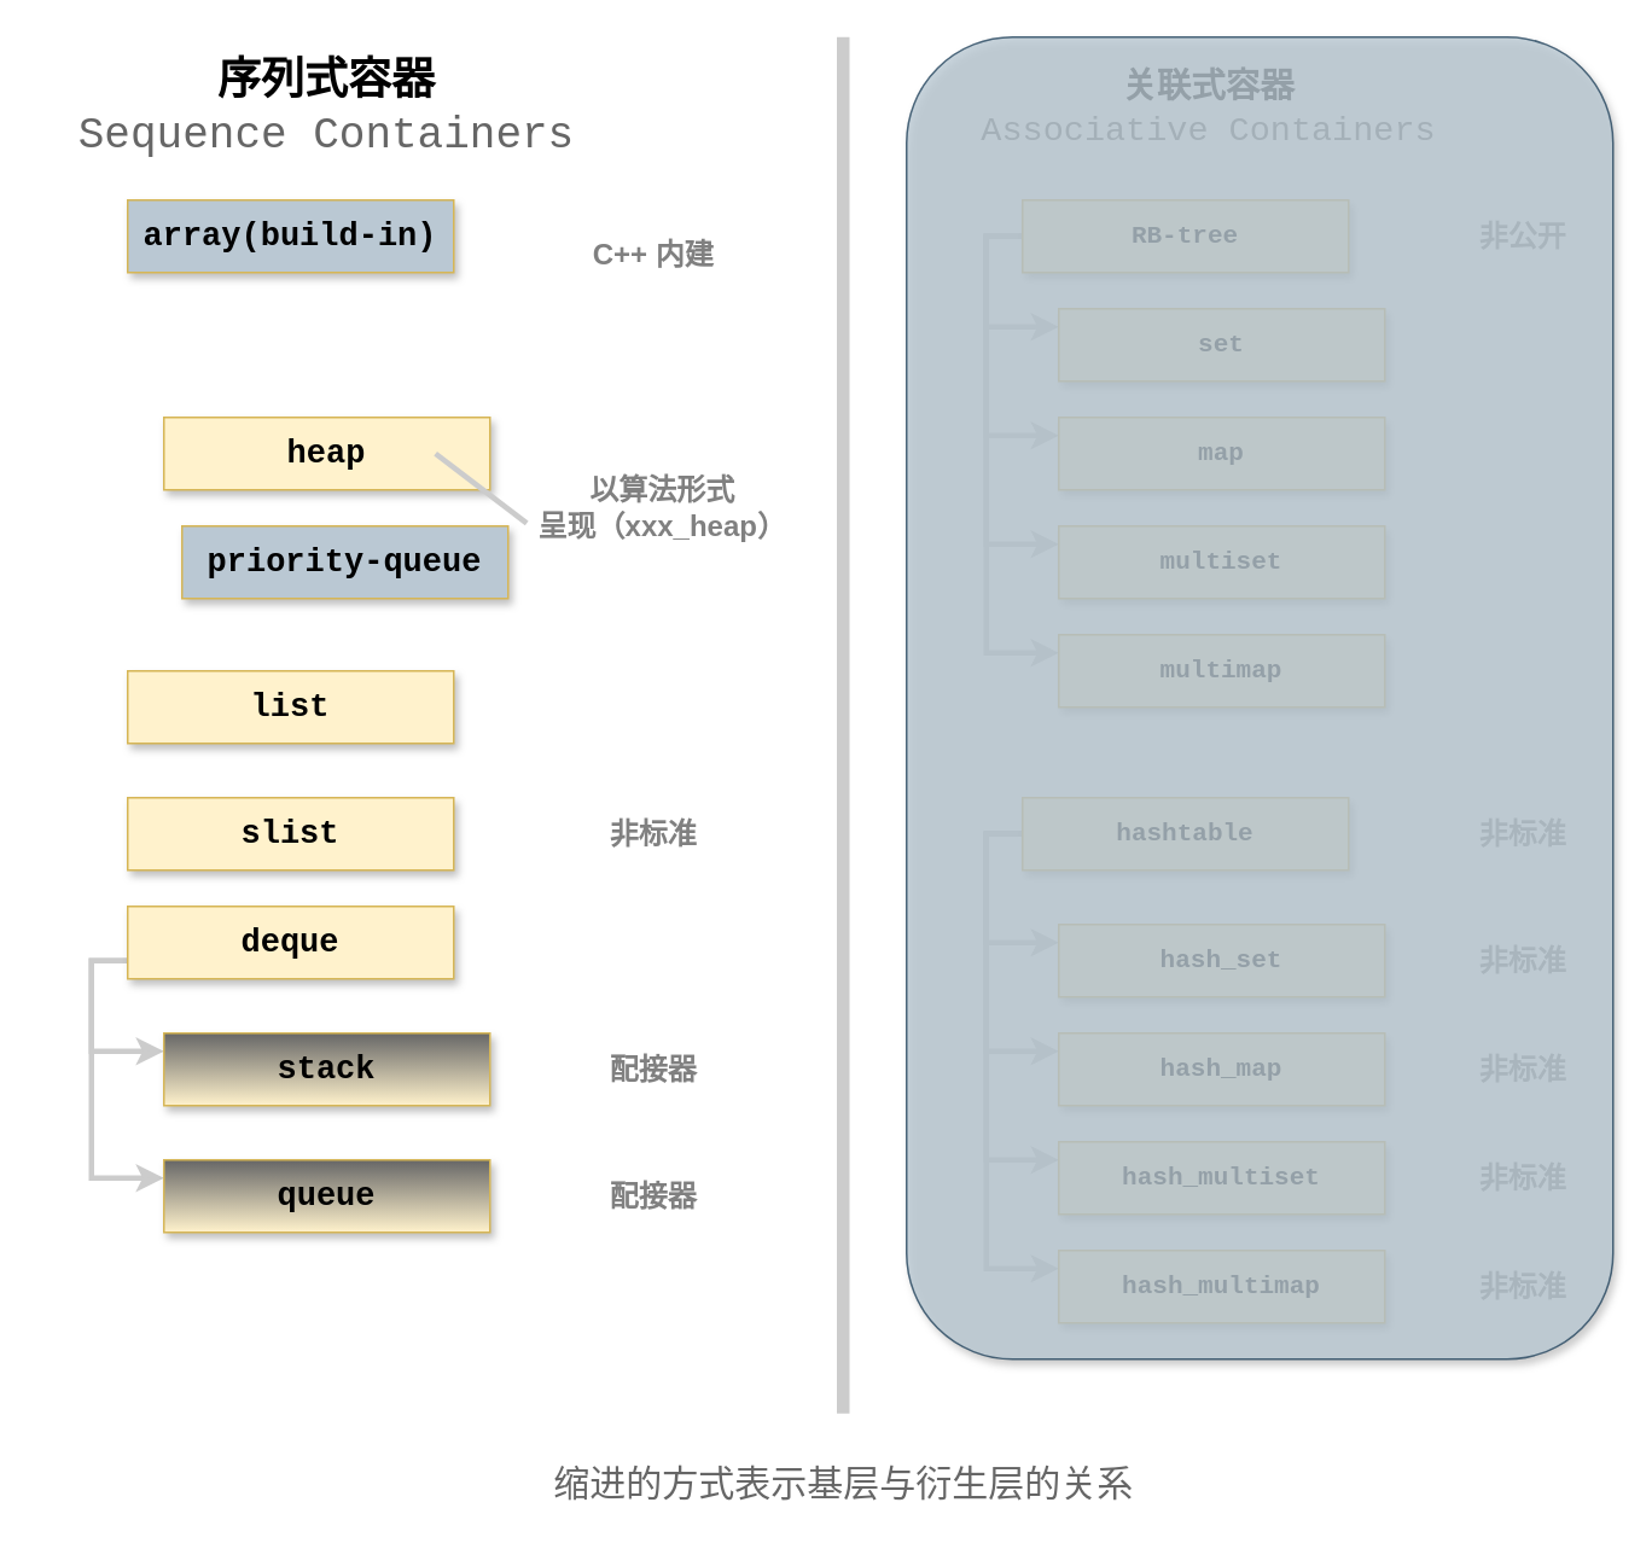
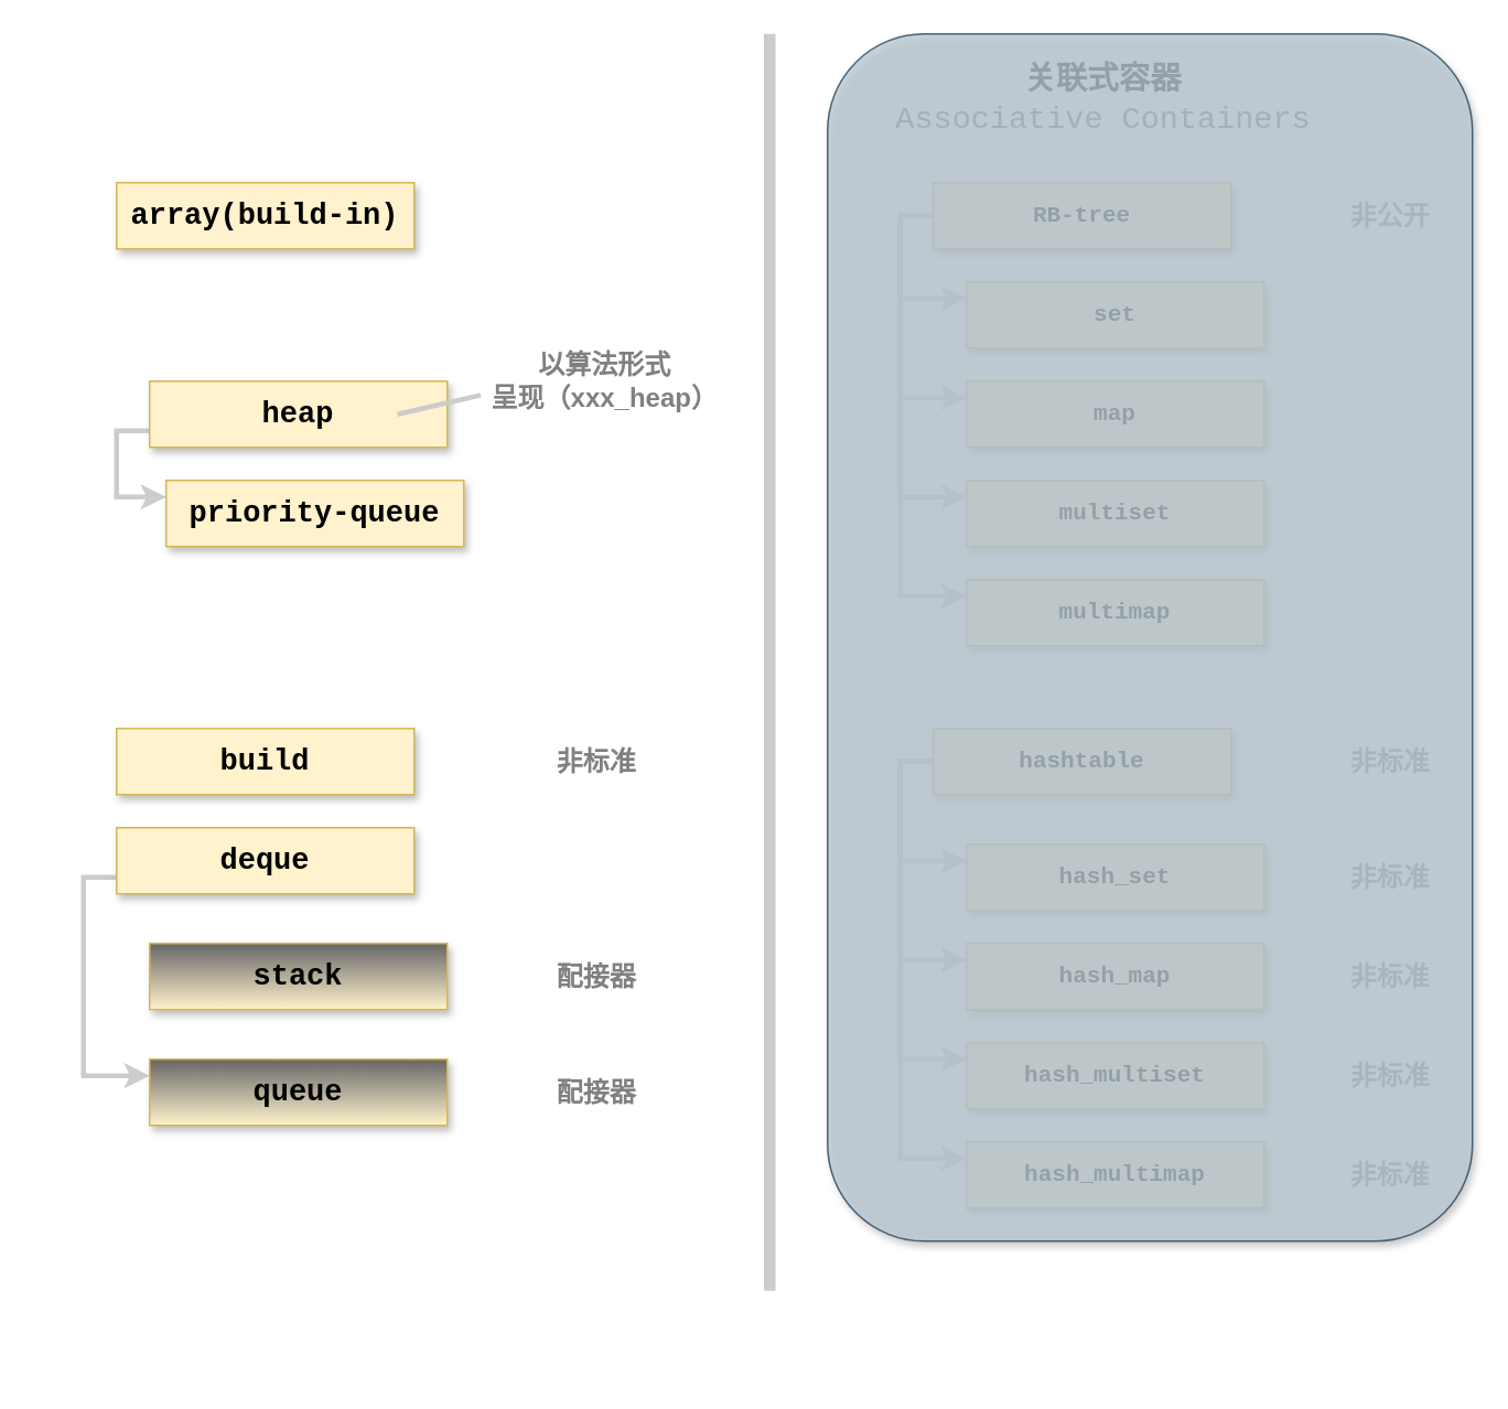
  <mxCell id="0" />
  <mxCell id="1" parent="0" />
- <mxCell id="2" value="&lt;b&gt;&lt;font style=&quot;font-size: 18px&quot; face=&quot;Courier New&quot;&gt;array(build-in)&lt;/font&gt;&lt;/b&gt;" style="rounded=0;whiteSpace=wrap;html=1;fillColor=#bac8d3;strokeColor=#d6b656;gradientDirection=north;shadow=1;" parent="1" vertex="1"><mxGeometry x="70" y="110" width="180" height="40" as="geometry" /></mxCell>
- <mxCell id="3" value="&lt;font face=&quot;Courier New&quot;&gt;&lt;font style=&quot;font-size: 24px&quot;&gt;&lt;b&gt;序列式容器&lt;/b&gt;&lt;br&gt;&lt;font color=&quot;#666666&quot;&gt;Sequence Containers&lt;/font&gt;&lt;/font&gt;&lt;br&gt;&lt;/font&gt;" style="text;html=1;strokeColor=none;fillColor=none;align=center;verticalAlign=middle;whiteSpace=wrap;rounded=0;" parent="1" vertex="1"><mxGeometry x="20" y="20" width="320" height="80" as="geometry" /></mxCell>
+ <mxCell id="2" value="&lt;b&gt;&lt;font style=&quot;font-size: 18px&quot; face=&quot;Courier New&quot;&gt;array(build-in)&lt;/font&gt;&lt;/b&gt;" style="rounded=0;whiteSpace=wrap;html=1;fillColor=#fff2cc;strokeColor=#d6b656;gradientDirection=north;shadow=1;" parent="1" vertex="1"><mxGeometry x="70" y="110" width="180" height="40" as="geometry" /></mxCell>
  <mxCell id="4" value="&lt;font face=&quot;Courier New&quot; style=&quot;font-size: 19px&quot;&gt;&lt;b&gt;关联式容器&lt;/b&gt;&lt;br&gt;&lt;font style=&quot;font-size: 19px&quot; color=&quot;#666666&quot;&gt;Associative Containers&lt;/font&gt;&lt;br&gt;&lt;/font&gt;" style="text;html=1;strokeColor=none;fillColor=none;align=center;verticalAlign=middle;whiteSpace=wrap;rounded=0;" parent="1" vertex="1"><mxGeometry x="534" y="40" width="266" height="40" as="geometry" /></mxCell>
+ <mxCell id="5" style="edgeStyle=orthogonalEdgeStyle;rounded=0;orthogonalLoop=1;jettySize=auto;html=1;exitX=0;exitY=0.75;exitDx=0;exitDy=0;entryX=0;entryY=0.25;entryDx=0;entryDy=0;strokeColor=#CCCCCC;strokeWidth=3;" parent="1" source="6" target="7" edge="1"><mxGeometry relative="1" as="geometry" /></mxCell>
  <mxCell id="6" value="&lt;b&gt;&lt;font style=&quot;font-size: 18px&quot; face=&quot;Courier New&quot;&gt;heap&lt;/font&gt;&lt;/b&gt;" style="rounded=0;whiteSpace=wrap;html=1;fillColor=#fff2cc;strokeColor=#d6b656;gradientDirection=north;shadow=1;" parent="1" vertex="1"><mxGeometry x="90" y="230" width="180" height="40" as="geometry" /></mxCell>
- <mxCell id="7" value="&lt;b&gt;&lt;font style=&quot;font-size: 18px&quot; face=&quot;Courier New&quot;&gt;priority-queue&lt;/font&gt;&lt;/b&gt;" style="rounded=0;whiteSpace=wrap;html=1;fillColor=#bac8d3;strokeColor=#d6b656;gradientDirection=north;shadow=1;" parent="1" vertex="1"><mxGeometry x="100" y="290" width="180" height="40" as="geometry" /></mxCell>
- <mxCell id="8" value="&lt;b&gt;&lt;font style=&quot;font-size: 18px&quot; face=&quot;Courier New&quot;&gt;list&lt;/font&gt;&lt;/b&gt;" style="rounded=0;whiteSpace=wrap;html=1;fillColor=#fff2cc;strokeColor=#d6b656;gradientDirection=north;shadow=1;" parent="1" vertex="1"><mxGeometry x="70" y="370" width="180" height="40" as="geometry" /></mxCell>
- <mxCell id="9" value="&lt;b&gt;&lt;font style=&quot;font-size: 18px&quot; face=&quot;Courier New&quot;&gt;slist&lt;/font&gt;&lt;/b&gt;" style="rounded=0;whiteSpace=wrap;html=1;fillColor=#fff2cc;strokeColor=#d6b656;gradientDirection=north;shadow=1;" parent="1" vertex="1"><mxGeometry x="70" y="440" width="180" height="40" as="geometry" /></mxCell>
- <mxCell id="10" style="edgeStyle=orthogonalEdgeStyle;rounded=0;orthogonalLoop=1;jettySize=auto;html=1;exitX=0;exitY=0.75;exitDx=0;exitDy=0;entryX=0;entryY=0.25;entryDx=0;entryDy=0;strokeColor=#CCCCCC;strokeWidth=3;" parent="1" source="12" target="13" edge="1"><mxGeometry relative="1" as="geometry" /></mxCell>
+ <mxCell id="7" value="&lt;b&gt;&lt;font style=&quot;font-size: 18px&quot; face=&quot;Courier New&quot;&gt;priority-queue&lt;/font&gt;&lt;/b&gt;" style="rounded=0;whiteSpace=wrap;html=1;fillColor=#fff2cc;strokeColor=#d6b656;gradientDirection=north;shadow=1;" parent="1" vertex="1"><mxGeometry x="100" y="290" width="180" height="40" as="geometry" /></mxCell>
+ <mxCell id="9" value="&lt;b&gt;&lt;font style=&quot;font-size: 18px&quot; face=&quot;Courier New&quot;&gt;build&lt;/font&gt;&lt;/b&gt;" style="rounded=0;whiteSpace=wrap;html=1;fillColor=#fff2cc;strokeColor=#d6b656;gradientDirection=north;shadow=1;" parent="1" vertex="1"><mxGeometry x="70" y="440" width="180" height="40" as="geometry" /></mxCell>
  <mxCell id="11" style="edgeStyle=orthogonalEdgeStyle;rounded=0;orthogonalLoop=1;jettySize=auto;html=1;entryX=0;entryY=0.25;entryDx=0;entryDy=0;strokeColor=#CCCCCC;strokeWidth=3;" parent="1" source="12" target="14" edge="1"><mxGeometry relative="1" as="geometry"><Array as="points"><mxPoint x="50" y="530" /><mxPoint x="50" y="650" /></Array></mxGeometry></mxCell>
  <mxCell id="12" value="&lt;b&gt;&lt;font style=&quot;font-size: 18px&quot; face=&quot;Courier New&quot;&gt;deque&lt;/font&gt;&lt;/b&gt;" style="rounded=0;whiteSpace=wrap;html=1;fillColor=#fff2cc;strokeColor=#d6b656;gradientDirection=north;shadow=1;" parent="1" vertex="1"><mxGeometry x="70" y="500" width="180" height="40" as="geometry" /></mxCell>
  <mxCell id="13" value="&lt;b&gt;&lt;font style=&quot;font-size: 18px&quot; face=&quot;Courier New&quot;&gt;stack&lt;/font&gt;&lt;/b&gt;" style="rounded=0;whiteSpace=wrap;html=1;fillColor=#fff2cc;strokeColor=#d6b656;gradientDirection=north;shadow=1;gradientColor=#666666;" parent="1" vertex="1"><mxGeometry x="90" y="570" width="180" height="40" as="geometry" /></mxCell>
  <mxCell id="14" value="&lt;b&gt;&lt;font style=&quot;font-size: 18px&quot; face=&quot;Courier New&quot;&gt;queue&lt;/font&gt;&lt;/b&gt;" style="rounded=0;whiteSpace=wrap;html=1;fillColor=#fff2cc;strokeColor=#d6b656;gradientDirection=north;shadow=1;gradientColor=#666666;" parent="1" vertex="1"><mxGeometry x="90" y="640" width="180" height="40" as="geometry" /></mxCell>
- <mxCell id="15" value="&lt;b&gt;&lt;font color=&quot;#808080&quot; style=&quot;font-size: 16px&quot;&gt;C++ 内建&lt;/font&gt;&lt;/b&gt;" style="text;html=1;align=center;verticalAlign=middle;resizable=0;points=[];autosize=1;" parent="1" vertex="1"><mxGeometry x="320" y="130" width="80" height="20" as="geometry" /></mxCell>
  <mxCell id="16" value="" style="endArrow=none;html=1;strokeColor=#CCCCCC;strokeWidth=3;exitX=0.833;exitY=0.5;exitDx=0;exitDy=0;exitPerimeter=0;entryX=0.002;entryY=0.71;entryDx=0;entryDy=0;entryPerimeter=0;" parent="1" source="6" target="17" edge="1"><mxGeometry width="50" height="50" relative="1" as="geometry"><mxPoint x="290" y="240" as="sourcePoint" /><mxPoint x="290" y="220" as="targetPoint" /></mxGeometry></mxCell>
- <mxCell id="17" value="&lt;font color=&quot;#808080&quot;&gt;&lt;span style=&quot;font-size: 16px&quot;&gt;&lt;b&gt;以算法形式&lt;br&gt;呈现（xxx_heap）&lt;br&gt;&lt;/b&gt;&lt;/span&gt;&lt;/font&gt;" style="text;html=1;align=center;verticalAlign=middle;resizable=0;points=[];autosize=1;" parent="1" vertex="1"><mxGeometry x="290" y="260" width="150" height="40" as="geometry" /></mxCell>
+ <mxCell id="17" value="&lt;font color=&quot;#808080&quot;&gt;&lt;span style=&quot;font-size: 16px&quot;&gt;&lt;b&gt;以算法形式&lt;br&gt;呈现（xxx_heap）&lt;br&gt;&lt;/b&gt;&lt;/span&gt;&lt;/font&gt;" style="text;html=1;align=center;verticalAlign=middle;resizable=0;points=[];autosize=1;" parent="1" vertex="1"><mxGeometry x="290" y="210" width="150" height="40" as="geometry" /></mxCell>
  <mxCell id="18" value="&lt;font color=&quot;#808080&quot;&gt;&lt;span style=&quot;font-size: 16px&quot;&gt;&lt;b&gt;非标准&lt;/b&gt;&lt;/span&gt;&lt;/font&gt;" style="text;html=1;align=center;verticalAlign=middle;resizable=0;points=[];autosize=1;" parent="1" vertex="1"><mxGeometry x="330" y="450" width="60" height="20" as="geometry" /></mxCell>
  <mxCell id="19" value="&lt;b&gt;&lt;font color=&quot;#808080&quot; style=&quot;font-size: 16px&quot;&gt;配接器&lt;/font&gt;&lt;/b&gt;" style="text;html=1;align=center;verticalAlign=middle;resizable=0;points=[];autosize=1;" parent="1" vertex="1"><mxGeometry x="330" y="580" width="60" height="20" as="geometry" /></mxCell>
  <mxCell id="20" value="&lt;b&gt;&lt;font color=&quot;#808080&quot; style=&quot;font-size: 16px&quot;&gt;配接器&lt;/font&gt;&lt;/b&gt;" style="text;html=1;align=center;verticalAlign=middle;resizable=0;points=[];autosize=1;" parent="1" vertex="1"><mxGeometry x="330" y="650" width="60" height="20" as="geometry" /></mxCell>
  <mxCell id="21" style="edgeStyle=orthogonalEdgeStyle;rounded=0;orthogonalLoop=1;jettySize=auto;html=1;exitX=0;exitY=0.5;exitDx=0;exitDy=0;entryX=0;entryY=0.25;entryDx=0;entryDy=0;strokeColor=#CCCCCC;strokeWidth=3;" parent="1" source="25" target="26" edge="1"><mxGeometry relative="1" as="geometry" /></mxCell>
  <mxCell id="22" style="edgeStyle=orthogonalEdgeStyle;rounded=0;orthogonalLoop=1;jettySize=auto;html=1;entryX=0;entryY=0.25;entryDx=0;entryDy=0;strokeColor=#CCCCCC;strokeWidth=3;exitX=0;exitY=0.5;exitDx=0;exitDy=0;" parent="1" source="25" target="27" edge="1"><mxGeometry relative="1" as="geometry" /></mxCell>
  <mxCell id="23" style="edgeStyle=orthogonalEdgeStyle;rounded=0;orthogonalLoop=1;jettySize=auto;html=1;entryX=0;entryY=0.25;entryDx=0;entryDy=0;strokeColor=#CCCCCC;strokeWidth=3;exitX=0;exitY=0.5;exitDx=0;exitDy=0;" parent="1" source="25" target="28" edge="1"><mxGeometry relative="1" as="geometry" /></mxCell>
  <mxCell id="24" style="edgeStyle=orthogonalEdgeStyle;rounded=0;orthogonalLoop=1;jettySize=auto;html=1;exitX=0;exitY=0.5;exitDx=0;exitDy=0;entryX=0;entryY=0.25;entryDx=0;entryDy=0;strokeColor=#CCCCCC;strokeWidth=3;" parent="1" source="25" target="29" edge="1"><mxGeometry relative="1" as="geometry" /></mxCell>
  <mxCell id="25" value="&lt;b&gt;&lt;font style=&quot;font-size: 14px&quot; face=&quot;Courier New&quot;&gt;RB-tree&lt;/font&gt;&lt;/b&gt;" style="rounded=0;whiteSpace=wrap;html=1;fillColor=#fff2cc;strokeColor=#d6b656;gradientDirection=north;shadow=1;" parent="1" vertex="1"><mxGeometry x="564" y="110" width="180" height="40" as="geometry" /></mxCell>
  <mxCell id="26" value="&lt;b&gt;&lt;font style=&quot;font-size: 14px&quot; face=&quot;Courier New&quot;&gt;set&lt;/font&gt;&lt;/b&gt;" style="rounded=0;whiteSpace=wrap;html=1;fillColor=#fff2cc;strokeColor=#d6b656;gradientDirection=north;shadow=1;" parent="1" vertex="1"><mxGeometry x="584" y="170" width="180" height="40" as="geometry" /></mxCell>
  <mxCell id="27" value="&lt;b&gt;&lt;font style=&quot;font-size: 14px&quot; face=&quot;Courier New&quot;&gt;map&lt;/font&gt;&lt;/b&gt;" style="rounded=0;whiteSpace=wrap;html=1;fillColor=#fff2cc;strokeColor=#d6b656;gradientDirection=north;shadow=1;" parent="1" vertex="1"><mxGeometry x="584" y="230" width="180" height="40" as="geometry" /></mxCell>
  <mxCell id="28" value="&lt;b&gt;&lt;font style=&quot;font-size: 14px&quot; face=&quot;Courier New&quot;&gt;multiset&lt;/font&gt;&lt;/b&gt;" style="rounded=0;whiteSpace=wrap;html=1;fillColor=#fff2cc;strokeColor=#d6b656;gradientDirection=north;shadow=1;" parent="1" vertex="1"><mxGeometry x="584" y="290" width="180" height="40" as="geometry" /></mxCell>
  <mxCell id="29" value="&lt;b&gt;&lt;font style=&quot;font-size: 14px&quot; face=&quot;Courier New&quot;&gt;multimap&lt;/font&gt;&lt;/b&gt;" style="rounded=0;whiteSpace=wrap;html=1;fillColor=#fff2cc;strokeColor=#d6b656;gradientDirection=north;shadow=1;" parent="1" vertex="1"><mxGeometry x="584" y="350" width="180" height="40" as="geometry" /></mxCell>
  <mxCell id="30" style="edgeStyle=orthogonalEdgeStyle;rounded=0;orthogonalLoop=1;jettySize=auto;html=1;entryX=0;entryY=0.25;entryDx=0;entryDy=0;strokeColor=#CCCCCC;strokeWidth=3;exitX=0;exitY=0.5;exitDx=0;exitDy=0;" parent="1" source="34" target="35" edge="1"><mxGeometry relative="1" as="geometry" /></mxCell>
  <mxCell id="31" style="edgeStyle=orthogonalEdgeStyle;rounded=0;orthogonalLoop=1;jettySize=auto;html=1;entryX=0;entryY=0.25;entryDx=0;entryDy=0;strokeColor=#CCCCCC;strokeWidth=3;exitX=0;exitY=0.5;exitDx=0;exitDy=0;" parent="1" source="34" target="36" edge="1"><mxGeometry relative="1" as="geometry" /></mxCell>
  <mxCell id="32" style="edgeStyle=orthogonalEdgeStyle;rounded=0;orthogonalLoop=1;jettySize=auto;html=1;entryX=0;entryY=0.25;entryDx=0;entryDy=0;strokeColor=#CCCCCC;strokeWidth=3;exitX=0;exitY=0.5;exitDx=0;exitDy=0;" parent="1" source="34" target="37" edge="1"><mxGeometry relative="1" as="geometry" /></mxCell>
  <mxCell id="33" style="edgeStyle=orthogonalEdgeStyle;rounded=0;orthogonalLoop=1;jettySize=auto;html=1;entryX=0;entryY=0.25;entryDx=0;entryDy=0;strokeColor=#CCCCCC;strokeWidth=3;exitX=0;exitY=0.5;exitDx=0;exitDy=0;" parent="1" source="34" target="38" edge="1"><mxGeometry relative="1" as="geometry" /></mxCell>
  <mxCell id="34" value="&lt;b&gt;&lt;font style=&quot;font-size: 14px&quot; face=&quot;Courier New&quot;&gt;hashtable&lt;/font&gt;&lt;/b&gt;" style="rounded=0;whiteSpace=wrap;html=1;fillColor=#fff2cc;strokeColor=#d6b656;gradientDirection=north;shadow=1;" parent="1" vertex="1"><mxGeometry x="564" y="440" width="180" height="40" as="geometry" /></mxCell>
  <mxCell id="35" value="&lt;b&gt;&lt;font style=&quot;font-size: 14px&quot; face=&quot;Courier New&quot;&gt;hash_set&lt;/font&gt;&lt;/b&gt;" style="rounded=0;whiteSpace=wrap;html=1;fillColor=#fff2cc;strokeColor=#d6b656;gradientDirection=north;shadow=1;" parent="1" vertex="1"><mxGeometry x="584" y="510" width="180" height="40" as="geometry" /></mxCell>
  <mxCell id="36" value="&lt;b&gt;&lt;font style=&quot;font-size: 14px&quot; face=&quot;Courier New&quot;&gt;hash_map&lt;/font&gt;&lt;/b&gt;" style="rounded=0;whiteSpace=wrap;html=1;fillColor=#fff2cc;strokeColor=#d6b656;gradientDirection=north;shadow=1;" parent="1" vertex="1"><mxGeometry x="584" y="570" width="180" height="40" as="geometry" /></mxCell>
  <mxCell id="37" value="&lt;b&gt;&lt;font style=&quot;font-size: 14px&quot; face=&quot;Courier New&quot;&gt;hash_multiset&lt;/font&gt;&lt;/b&gt;" style="rounded=0;whiteSpace=wrap;html=1;fillColor=#fff2cc;strokeColor=#d6b656;gradientDirection=north;shadow=1;" parent="1" vertex="1"><mxGeometry x="584" y="630" width="180" height="40" as="geometry" /></mxCell>
  <mxCell id="38" value="&lt;b&gt;&lt;font style=&quot;font-size: 14px&quot; face=&quot;Courier New&quot;&gt;hash_multimap&lt;/font&gt;&lt;/b&gt;" style="rounded=0;whiteSpace=wrap;html=1;fillColor=#fff2cc;strokeColor=#d6b656;gradientDirection=north;shadow=1;" parent="1" vertex="1"><mxGeometry x="584" y="690" width="180" height="40" as="geometry" /></mxCell>
  <mxCell id="39" value="" style="endArrow=none;html=1;strokeColor=#CCCCCC;strokeWidth=7;" parent="1" edge="1"><mxGeometry width="50" height="50" relative="1" as="geometry"><mxPoint x="465" y="780" as="sourcePoint" /><mxPoint x="465" y="20" as="targetPoint" /></mxGeometry></mxCell>
  <mxCell id="40" value="&lt;b&gt;&lt;font color=&quot;#808080&quot; style=&quot;font-size: 16px&quot;&gt;非公开&lt;/font&gt;&lt;/b&gt;" style="text;html=1;align=center;verticalAlign=middle;resizable=0;points=[];autosize=1;" parent="1" vertex="1"><mxGeometry x="810" y="120" width="60" height="20" as="geometry" /></mxCell>
  <mxCell id="41" value="&lt;b&gt;&lt;font color=&quot;#808080&quot; style=&quot;font-size: 16px&quot;&gt;非标准&lt;/font&gt;&lt;/b&gt;" style="text;html=1;align=center;verticalAlign=middle;resizable=0;points=[];autosize=1;" parent="1" vertex="1"><mxGeometry x="810" y="450" width="60" height="20" as="geometry" /></mxCell>
  <mxCell id="42" value="&lt;b&gt;&lt;font color=&quot;#808080&quot; style=&quot;font-size: 16px&quot;&gt;非标准&lt;/font&gt;&lt;/b&gt;" style="text;html=1;align=center;verticalAlign=middle;resizable=0;points=[];autosize=1;" parent="1" vertex="1"><mxGeometry x="810" y="520" width="60" height="20" as="geometry" /></mxCell>
  <mxCell id="43" value="&lt;b&gt;&lt;font color=&quot;#808080&quot; style=&quot;font-size: 16px&quot;&gt;非标准&lt;/font&gt;&lt;/b&gt;" style="text;html=1;align=center;verticalAlign=middle;resizable=0;points=[];autosize=1;" parent="1" vertex="1"><mxGeometry x="810" y="580" width="60" height="20" as="geometry" /></mxCell>
  <mxCell id="44" value="&lt;b&gt;&lt;font color=&quot;#808080&quot; style=&quot;font-size: 16px&quot;&gt;非标准&lt;/font&gt;&lt;/b&gt;" style="text;html=1;align=center;verticalAlign=middle;resizable=0;points=[];autosize=1;" parent="1" vertex="1"><mxGeometry x="810" y="640" width="60" height="20" as="geometry" /></mxCell>
  <mxCell id="45" value="&lt;b&gt;&lt;font color=&quot;#808080&quot; style=&quot;font-size: 16px&quot;&gt;非标准&lt;/font&gt;&lt;/b&gt;" style="text;html=1;align=center;verticalAlign=middle;resizable=0;points=[];autosize=1;" parent="1" vertex="1"><mxGeometry x="810" y="700" width="60" height="20" as="geometry" /></mxCell>
- <mxCell id="46" value="&lt;font style=&quot;font-size: 20px&quot; face=&quot;Courier New&quot; color=&quot;#666666&quot;&gt;缩进的方式表示基层与衍生层的关系&lt;/font&gt;" style="text;html=1;align=center;verticalAlign=middle;resizable=0;points=[];autosize=1;" parent="1" vertex="1"><mxGeometry x="295" y="810" width="340" height="20" as="geometry" /></mxCell>
  <mxCell id="47" value="" style="rounded=1;whiteSpace=wrap;html=1;opacity=80;fillColor=#bac8d3;strokeColor=#23445d;shadow=1;sketch=0;glass=0;" parent="1" vertex="1"><mxGeometry x="500" y="20" width="390" height="730" as="geometry" /></mxCell>
